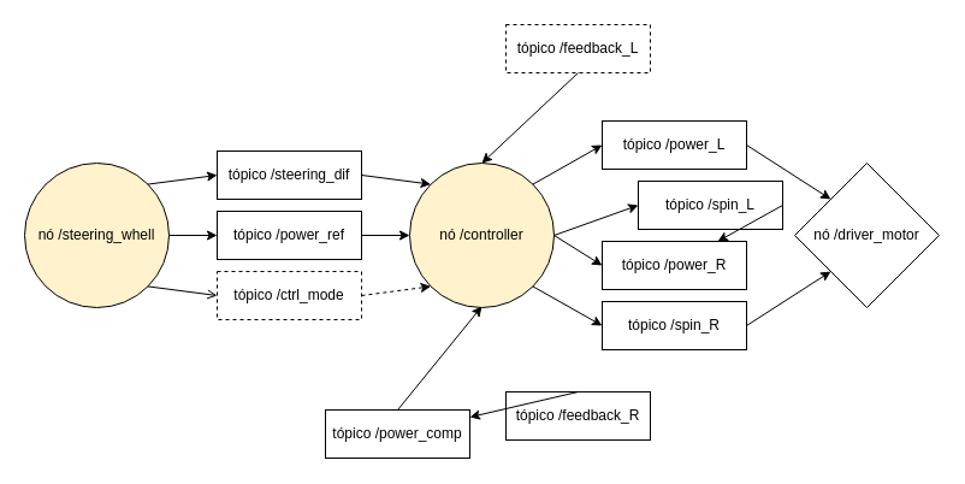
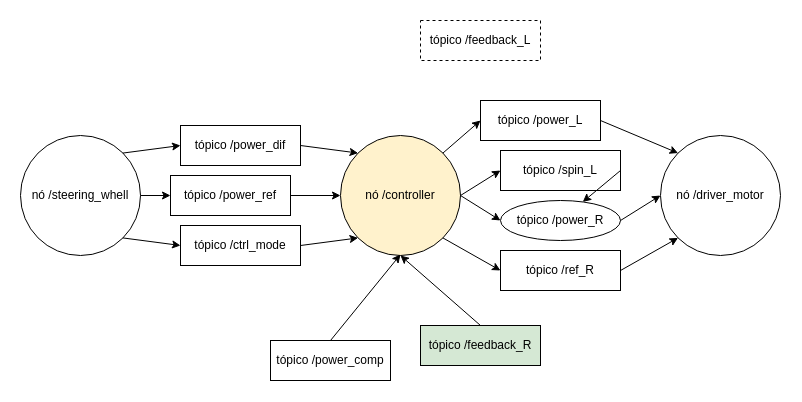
  <mxCell id="0" />
  <mxCell id="1" parent="0" />
- <mxCell id="2" value="nó /steering_whell" style="ellipse;whiteSpace=wrap;html=1;aspect=fixed;fillColor=#fff2cc;" vertex="1" parent="1"><mxGeometry x="20" y="135" width="120" height="120" as="geometry" /></mxCell>
+ <mxCell id="2" value="nó /steering_whell" style="ellipse;whiteSpace=wrap;html=1;aspect=fixed;" vertex="1" parent="1"><mxGeometry x="20" y="135" width="120" height="120" as="geometry" /></mxCell>
  <mxCell id="3" value="nó /controller" style="ellipse;whiteSpace=wrap;html=1;aspect=fixed;fillColor=#fff2cc;" vertex="1" parent="1"><mxGeometry x="340" y="135" width="120" height="120" as="geometry" /></mxCell>
- <mxCell id="4" value="nó /driver_motor" style="rhombus;whiteSpace=wrap;html=1;aspect=fixed;" vertex="1" parent="1"><mxGeometry x="660" y="135" width="120" height="120" as="geometry" /></mxCell>
- <mxCell id="5" value="tópico /power_ref" style="rounded=0;whiteSpace=wrap;html=1;" vertex="1" parent="1"><mxGeometry x="180" y="175" width="120" height="40" as="geometry" /></mxCell>
- <mxCell id="6" value="tópico /steering_dif" style="rounded=0;whiteSpace=wrap;html=1;" vertex="1" parent="1"><mxGeometry x="180" y="125" width="120" height="40" as="geometry" /></mxCell>
- <mxCell id="7" value="tópico /ctrl_mode" style="rounded=0;whiteSpace=wrap;html=1;dashed=1;" vertex="1" parent="1"><mxGeometry x="180" y="225" width="120" height="40" as="geometry" /></mxCell>
- <mxCell id="8" value="tópico /power_L" style="rounded=0;whiteSpace=wrap;html=1;" vertex="1" parent="1"><mxGeometry x="500" y="100" width="120" height="40" as="geometry" /></mxCell>
- <mxCell id="9" value="tópico /spin_L" style="rounded=0;whiteSpace=wrap;html=1;" vertex="1" parent="1"><mxGeometry x="530" y="150" width="120" height="40" as="geometry" /></mxCell>
- <mxCell id="10" value="tópico /power_R" style="rounded=0;whiteSpace=wrap;html=1;" vertex="1" parent="1"><mxGeometry x="500" y="200" width="120" height="40" as="geometry" /></mxCell>
- <mxCell id="11" value="tópico /spin_R" style="rounded=0;whiteSpace=wrap;html=1;" vertex="1" parent="1"><mxGeometry x="500" y="250" width="120" height="40" as="geometry" /></mxCell>
+ <mxCell id="4" value="nó /driver_motor" style="ellipse;whiteSpace=wrap;html=1;aspect=fixed;" vertex="1" parent="1"><mxGeometry x="660" y="135" width="120" height="120" as="geometry" /></mxCell>
+ <mxCell id="5" value="tópico /power_ref" style="rounded=0;whiteSpace=wrap;html=1;" vertex="1" parent="1"><mxGeometry x="170" y="175" width="120" height="40" as="geometry" /></mxCell>
+ <mxCell id="6" value="tópico /power_dif" style="rounded=0;whiteSpace=wrap;html=1;" vertex="1" parent="1"><mxGeometry x="180" y="125" width="120" height="40" as="geometry" /></mxCell>
+ <mxCell id="7" value="tópico /ctrl_mode" style="rounded=0;whiteSpace=wrap;html=1;" vertex="1" parent="1"><mxGeometry x="180" y="225" width="120" height="40" as="geometry" /></mxCell>
+ <mxCell id="8" value="tópico /power_L" style="rounded=0;whiteSpace=wrap;html=1;" vertex="1" parent="1"><mxGeometry x="480" y="100" width="120" height="40" as="geometry" /></mxCell>
+ <mxCell id="9" value="tópico /spin_L" style="rounded=0;whiteSpace=wrap;html=1;" vertex="1" parent="1"><mxGeometry x="500" y="150" width="120" height="40" as="geometry" /></mxCell>
+ <mxCell id="10" value="tópico /power_R" style="ellipse;whiteSpace=wrap;html=1;" vertex="1" parent="1"><mxGeometry x="500" y="200" width="120" height="40" as="geometry" /></mxCell>
+ <mxCell id="11" value="tópico /ref_R" style="rounded=0;whiteSpace=wrap;html=1;" vertex="1" parent="1"><mxGeometry x="500" y="250" width="120" height="40" as="geometry" /></mxCell>
  <mxCell id="12" value="" style="endArrow=classic;html=1;entryX=0;entryY=0.5;entryDx=0;entryDy=0;exitX=1;exitY=0;exitDx=0;exitDy=0;" edge="1" parent="1" source="2" target="6"><mxGeometry width="50" height="50" relative="1" as="geometry"><mxPoint x="20" y="355" as="sourcePoint" /><mxPoint x="70" y="305" as="targetPoint" /></mxGeometry></mxCell>
- <mxCell id="13" value="" style="endArrow=open;html=1;entryX=0;entryY=0.5;entryDx=0;entryDy=0;exitX=1;exitY=1;exitDx=0;exitDy=0;" edge="1" parent="1" source="2" target="7"><mxGeometry width="50" height="50" relative="1" as="geometry"><mxPoint x="20" y="355" as="sourcePoint" /><mxPoint x="70" y="305" as="targetPoint" /></mxGeometry></mxCell>
+ <mxCell id="13" value="" style="endArrow=classic;html=1;entryX=0;entryY=0.5;entryDx=0;entryDy=0;exitX=1;exitY=1;exitDx=0;exitDy=0;" edge="1" parent="1" source="2" target="7"><mxGeometry width="50" height="50" relative="1" as="geometry"><mxPoint x="20" y="355" as="sourcePoint" /><mxPoint x="70" y="305" as="targetPoint" /></mxGeometry></mxCell>
  <mxCell id="14" value="" style="endArrow=classic;html=1;entryX=0;entryY=0.5;entryDx=0;entryDy=0;exitX=1;exitY=0.5;exitDx=0;exitDy=0;" edge="1" parent="1" source="2" target="5"><mxGeometry width="50" height="50" relative="1" as="geometry"><mxPoint x="20" y="355" as="sourcePoint" /><mxPoint x="70" y="305" as="targetPoint" /></mxGeometry></mxCell>
  <mxCell id="15" value="" style="endArrow=classic;html=1;entryX=0;entryY=0.5;entryDx=0;entryDy=0;exitX=1;exitY=0.5;exitDx=0;exitDy=0;" edge="1" parent="1" source="5" target="3"><mxGeometry width="50" height="50" relative="1" as="geometry"><mxPoint x="20" y="355" as="sourcePoint" /><mxPoint x="70" y="305" as="targetPoint" /></mxGeometry></mxCell>
  <mxCell id="16" value="" style="endArrow=classic;html=1;entryX=0;entryY=0;entryDx=0;entryDy=0;exitX=1;exitY=0.5;exitDx=0;exitDy=0;" edge="1" parent="1" source="6" target="3"><mxGeometry width="50" height="50" relative="1" as="geometry"><mxPoint x="20" y="355" as="sourcePoint" /><mxPoint x="70" y="305" as="targetPoint" /></mxGeometry></mxCell>
- <mxCell id="17" value="" style="endArrow=classic;html=1;entryX=0;entryY=1;entryDx=0;entryDy=0;exitX=1;exitY=0.5;exitDx=0;exitDy=0;dashed=1;" edge="1" parent="1" source="7" target="3"><mxGeometry width="50" height="50" relative="1" as="geometry"><mxPoint x="20" y="355" as="sourcePoint" /><mxPoint x="70" y="305" as="targetPoint" /></mxGeometry></mxCell>
+ <mxCell id="17" value="" style="endArrow=classic;html=1;entryX=0;entryY=1;entryDx=0;entryDy=0;exitX=1;exitY=0.5;exitDx=0;exitDy=0;" edge="1" parent="1" source="7" target="3"><mxGeometry width="50" height="50" relative="1" as="geometry"><mxPoint x="20" y="355" as="sourcePoint" /><mxPoint x="70" y="305" as="targetPoint" /></mxGeometry></mxCell>
  <mxCell id="18" value="" style="endArrow=classic;html=1;entryX=0;entryY=0.5;entryDx=0;entryDy=0;exitX=1;exitY=0;exitDx=0;exitDy=0;" edge="1" parent="1" source="3" target="8"><mxGeometry width="50" height="50" relative="1" as="geometry"><mxPoint x="20" y="355" as="sourcePoint" /><mxPoint x="70" y="305" as="targetPoint" /></mxGeometry></mxCell>
  <mxCell id="19" value="" style="endArrow=classic;html=1;entryX=0;entryY=0.5;entryDx=0;entryDy=0;exitX=1;exitY=1;exitDx=0;exitDy=0;" edge="1" parent="1" source="3" target="11"><mxGeometry width="50" height="50" relative="1" as="geometry"><mxPoint x="20" y="355" as="sourcePoint" /><mxPoint x="70" y="305" as="targetPoint" /></mxGeometry></mxCell>
  <mxCell id="20" value="" style="endArrow=classic;html=1;entryX=0;entryY=0.5;entryDx=0;entryDy=0;exitX=1;exitY=0.5;exitDx=0;exitDy=0;" edge="1" parent="1" source="3" target="10"><mxGeometry width="50" height="50" relative="1" as="geometry"><mxPoint x="20" y="355" as="sourcePoint" /><mxPoint x="70" y="305" as="targetPoint" /></mxGeometry></mxCell>
  <mxCell id="21" value="" style="endArrow=classic;html=1;entryX=0;entryY=0.5;entryDx=0;entryDy=0;" edge="1" parent="1" target="9"><mxGeometry width="50" height="50" relative="1" as="geometry"><mxPoint x="460" y="195" as="sourcePoint" /><mxPoint x="70" y="305" as="targetPoint" /></mxGeometry></mxCell>
  <mxCell id="22" value="" style="endArrow=classic;html=1;entryX=0;entryY=0;entryDx=0;entryDy=0;exitX=1;exitY=0.5;exitDx=0;exitDy=0;" edge="1" parent="1" source="8" target="4"><mxGeometry width="50" height="50" relative="1" as="geometry"><mxPoint x="20" y="365" as="sourcePoint" /><mxPoint x="70" y="315" as="targetPoint" /></mxGeometry></mxCell>
  <mxCell id="23" value="" style="endArrow=classic;html=1;entryX=0;entryY=1;entryDx=0;entryDy=0;exitX=1;exitY=0.5;exitDx=0;exitDy=0;" edge="1" parent="1" source="11" target="4"><mxGeometry width="50" height="50" relative="1" as="geometry"><mxPoint x="20" y="365" as="sourcePoint" /><mxPoint x="70" y="315" as="targetPoint" /></mxGeometry></mxCell>
+ <mxCell id="24" value="" style="endArrow=classic;html=1;entryX=0;entryY=0.5;entryDx=0;entryDy=0;exitX=1;exitY=0.5;exitDx=0;exitDy=0;" edge="1" parent="1" source="10" target="4"><mxGeometry width="50" height="50" relative="1" as="geometry"><mxPoint x="20" y="365" as="sourcePoint" /><mxPoint x="70" y="315" as="targetPoint" /></mxGeometry></mxCell>
  <mxCell id="25" value="" style="endArrow=classic;html=1;exitX=1;exitY=0.5;exitDx=0;exitDy=0;" edge="1" parent="1" source="9" target="10"><mxGeometry width="50" height="50" relative="1" as="geometry"><mxPoint x="20" y="365" as="sourcePoint" /><mxPoint x="70" y="315" as="targetPoint" /></mxGeometry></mxCell>
  <mxCell id="26" value="tópico /power_comp" style="rounded=0;whiteSpace=wrap;html=1;" vertex="1" parent="1"><mxGeometry x="270" y="340" width="120" height="40" as="geometry" /></mxCell>
  <mxCell id="27" value="" style="endArrow=classic;html=1;exitX=0.5;exitY=0;exitDx=0;exitDy=0;" edge="1" parent="1" source="26"><mxGeometry width="50" height="50" relative="1" as="geometry"><mxPoint x="20" y="425" as="sourcePoint" /><mxPoint x="400" y="254" as="targetPoint" /></mxGeometry></mxCell>
- <mxCell id="28" value="tópico /feedback_R" style="rounded=0;whiteSpace=wrap;html=1;" vertex="1" parent="1"><mxGeometry x="420" y="325" width="120" height="40" as="geometry" /></mxCell>
- <mxCell id="29" value="" style="endArrow=classic;html=1;exitX=0.5;exitY=0;exitDx=0;exitDy=0;" edge="1" parent="1" source="28" target="26"><mxGeometry width="50" height="50" relative="1" as="geometry"><mxPoint x="330" y="325" as="sourcePoint" /><mxPoint x="430" y="265" as="targetPoint" /></mxGeometry></mxCell>
+ <mxCell id="28" value="tópico /feedback_R" style="rounded=0;whiteSpace=wrap;html=1;fillColor=#d5e8d4;" vertex="1" parent="1"><mxGeometry x="420" y="325" width="120" height="40" as="geometry" /></mxCell>
+ <mxCell id="29" value="" style="endArrow=classic;html=1;exitX=0.5;exitY=0;exitDx=0;exitDy=0;entryX=0.5;entryY=1;entryDx=0;entryDy=0;" edge="1" parent="1" source="28" target="3"><mxGeometry width="50" height="50" relative="1" as="geometry"><mxPoint x="330" y="325" as="sourcePoint" /><mxPoint x="430" y="265" as="targetPoint" /></mxGeometry></mxCell>
  <mxCell id="30" value="tópico /feedback_L" style="rounded=0;whiteSpace=wrap;html=1;dashed=1;" vertex="1" parent="1"><mxGeometry x="420" y="20" width="120" height="40" as="geometry" /></mxCell>
- <mxCell id="31" value="" style="endArrow=classic;html=1;entryX=0.5;entryY=0;entryDx=0;entryDy=0;exitX=0.5;exitY=1;exitDx=0;exitDy=0;" edge="1" parent="1" source="30" target="3"><mxGeometry width="50" height="50" relative="1" as="geometry"><mxPoint x="20" y="440" as="sourcePoint" /><mxPoint x="70" y="390" as="targetPoint" /></mxGeometry></mxCell>
